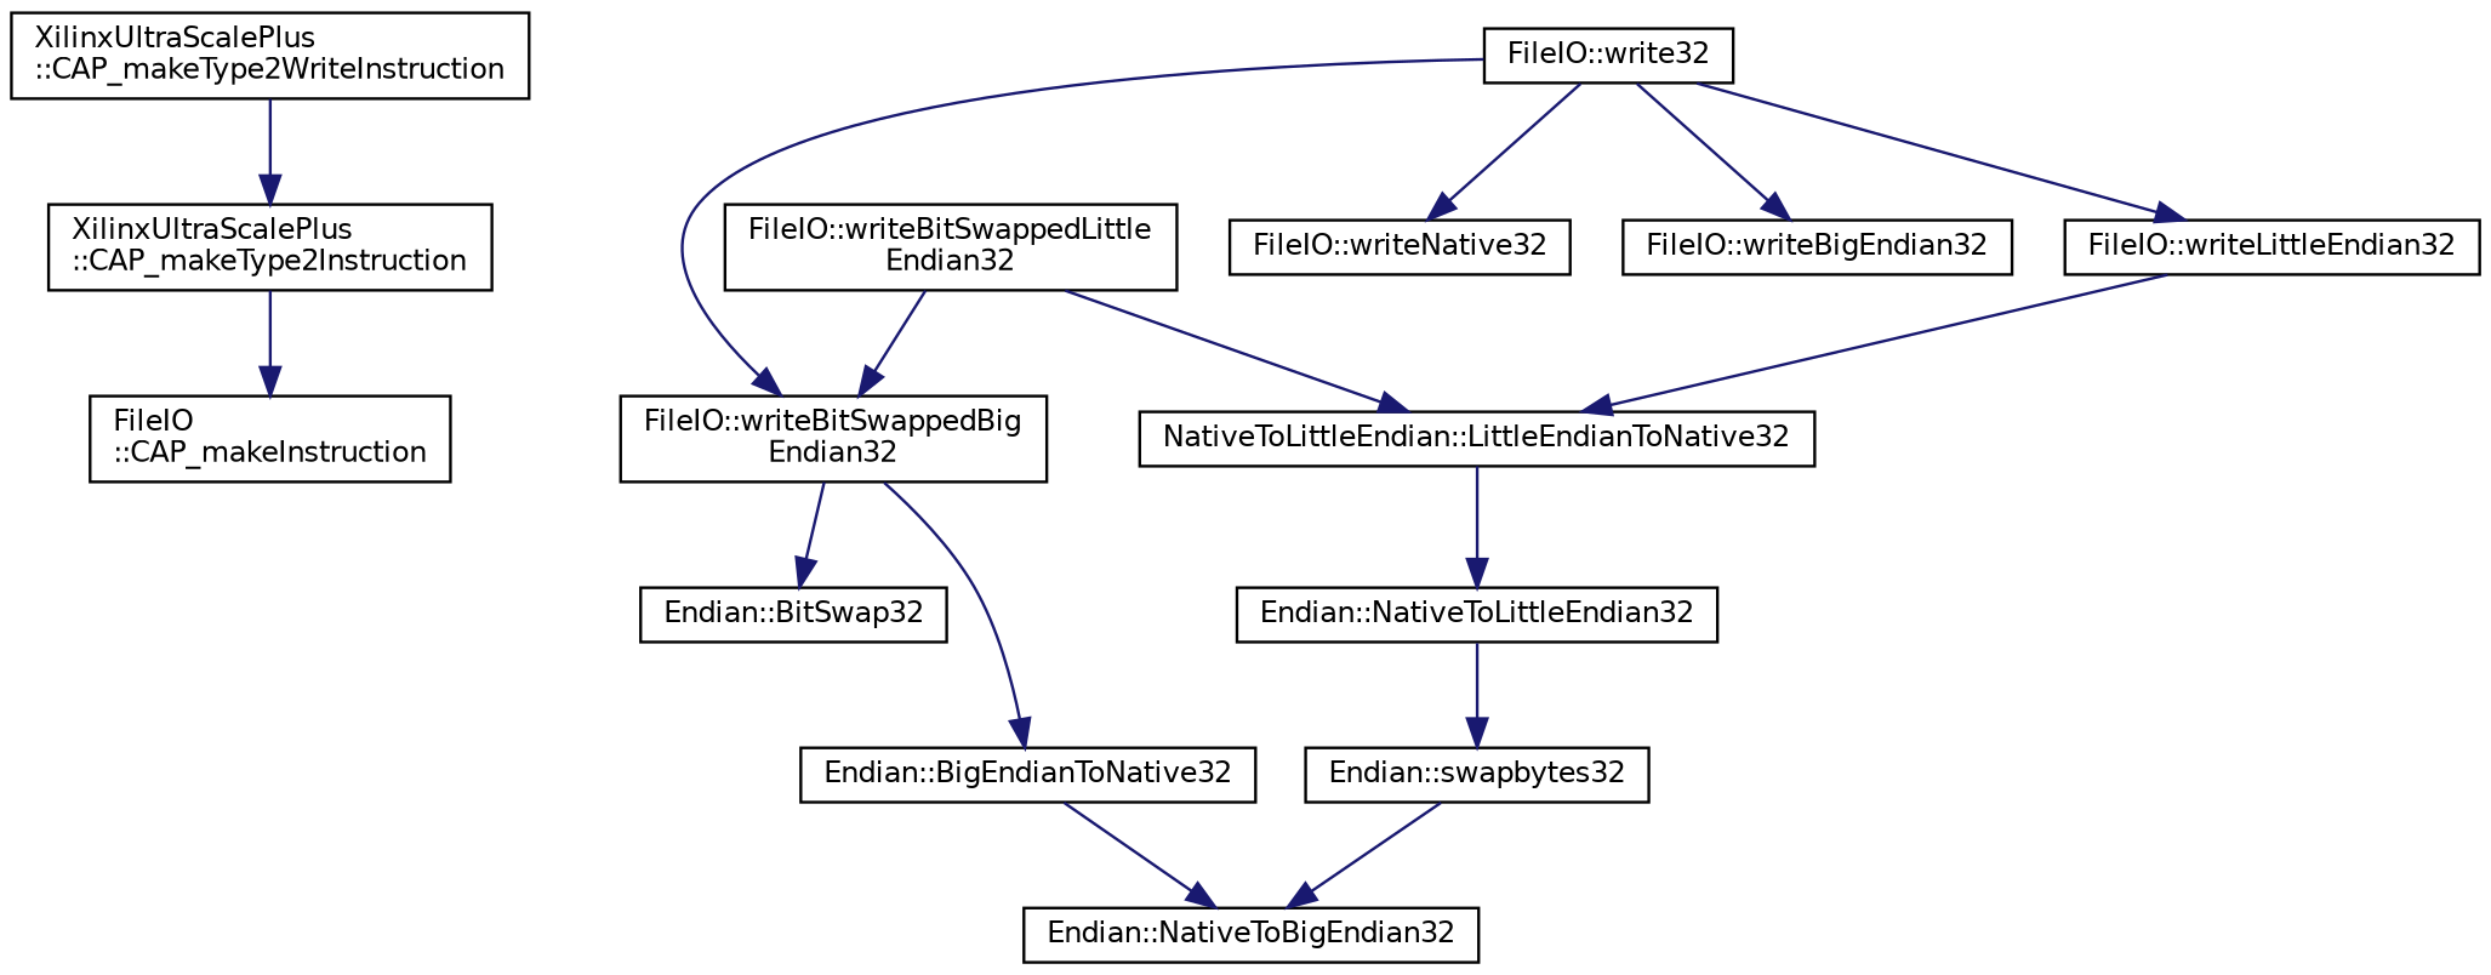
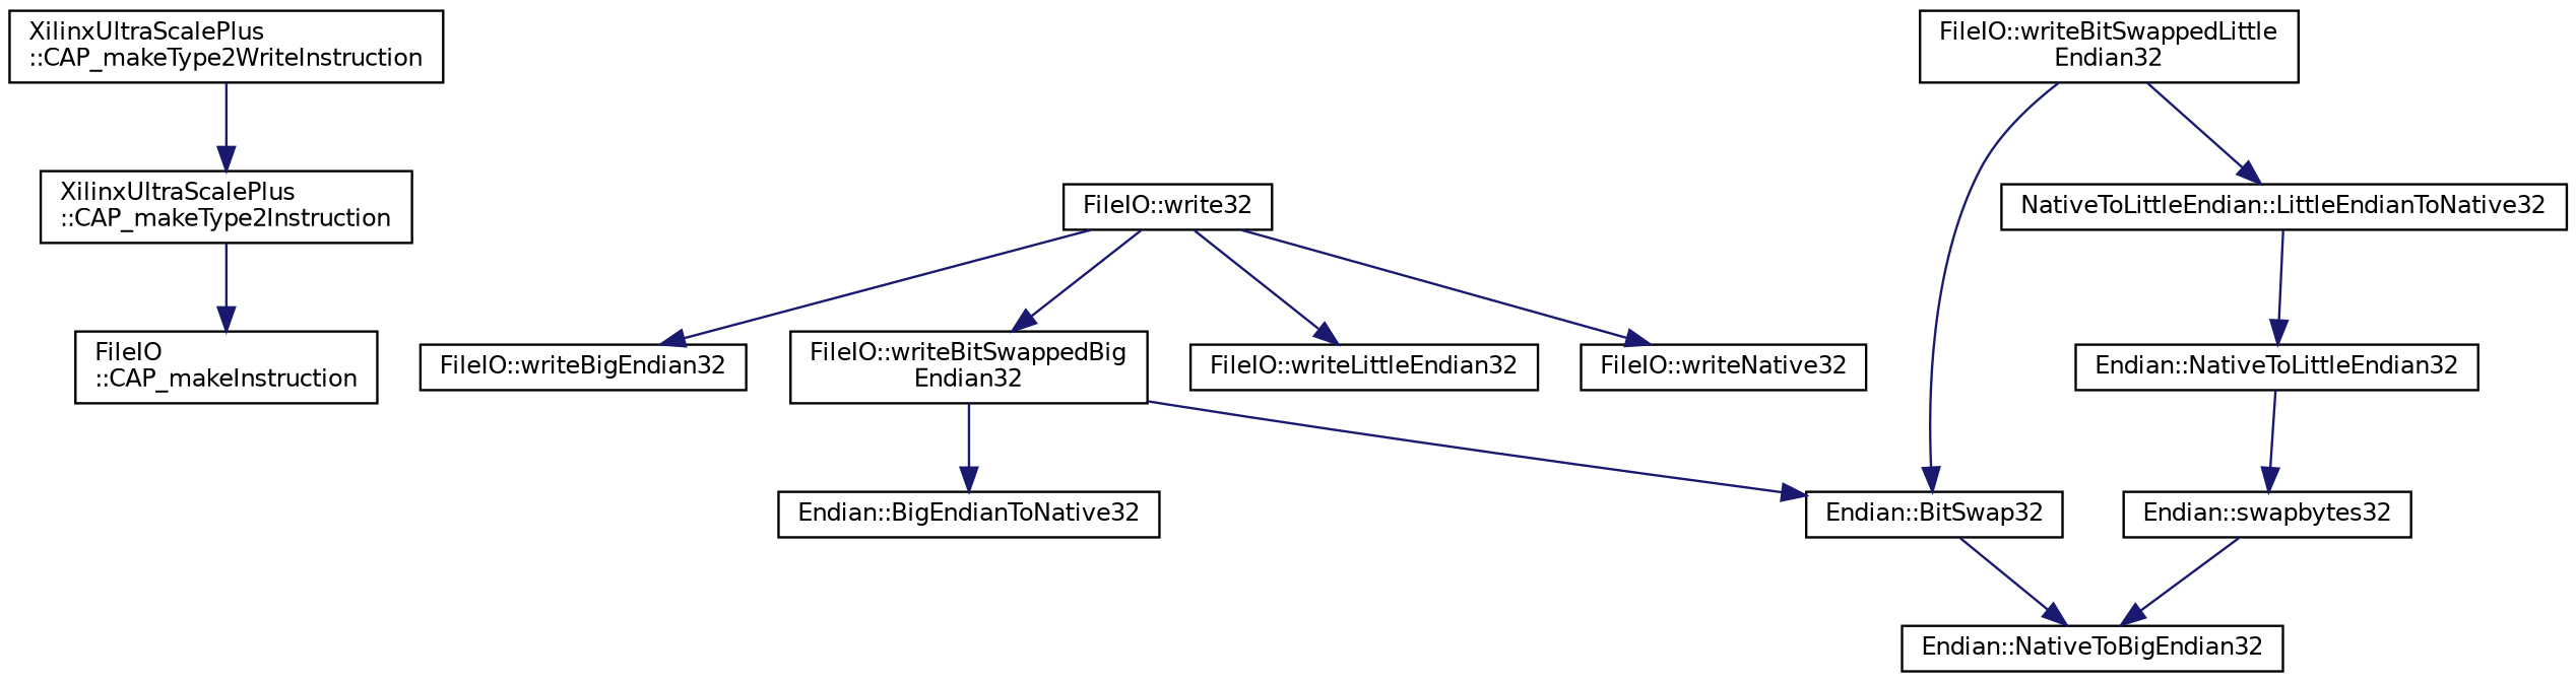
  digraph {
    rankdir=TB
    node [color=black fillcolor=white fontname=Helvetica fontsize=10 shape=record style=filled]
    edge [color=midnightblue fontname=Helvetica fontsize=10 labelfontname=Helvetica labelfontsize=10 style=solid]
    n1 [height=0.2 label="XilinxUltraScalePlus\l::CAP_makeType2WriteInstruction" width=0.4]
    n2 [height=0.2 label="XilinxUltraScalePlus\l::CAP_makeType2Instruction" width=0.4]
    n3 [height=0.2 label="FileIO::write32" width=0.4]
    n4 [height=0.2 label="FileIO::writeBigEndian32" width=0.4]
    n5 [height=0.2 label="FileIO::writeBitSwappedBig\lEndian32" width=0.4]
    n6 [height=0.2 label="FileIO::writeLittleEndian32" width=0.4]
    n7 [height=0.2 label="FileIO::writeNative32" width=0.4]
    n8 [height=0.2 label="FileIO\l::CAP_makeInstruction" width=0.4]
    n9 [height=0.2 label="Endian::BigEndianToNative32" width=0.4]
    n10 [height=0.2 label="Endian::BitSwap32" width=0.4]
    n11 [height=0.2 label="FileIO::writeBitSwappedLittle\lEndian32" width=0.4]
    n12 [height=0.2 label="NativeToLittleEndian::LittleEndianToNative32" width=0.4]
    n13 [height=0.2 label="Endian::NativeToBigEndian32" width=0.4]
    n14 [height=0.2 label="Endian::swapbytes32" width=0.4]
    n15 [height=0.2 label="Endian::NativeToLittleEndian32" width=0.4]
    n1 -> n2
    n2 -> n8
    n3 -> n4
    n3 -> n5
    n3 -> n6
    n3 -> n7
    n5 -> n9
    n5 -> n10
-   n6 -> n12
-   n9 -> n13
-   n11 -> n5
+   n10 -> n13
+   n11 -> n10
    n11 -> n12
    n12 -> n15
    n14 -> n13
    n15 -> n14
  }
